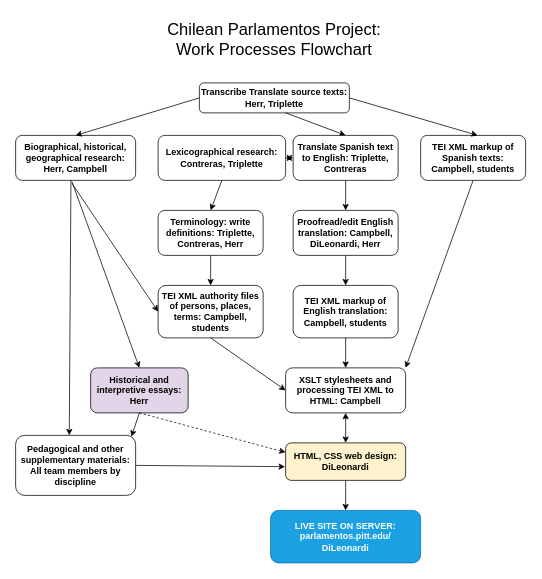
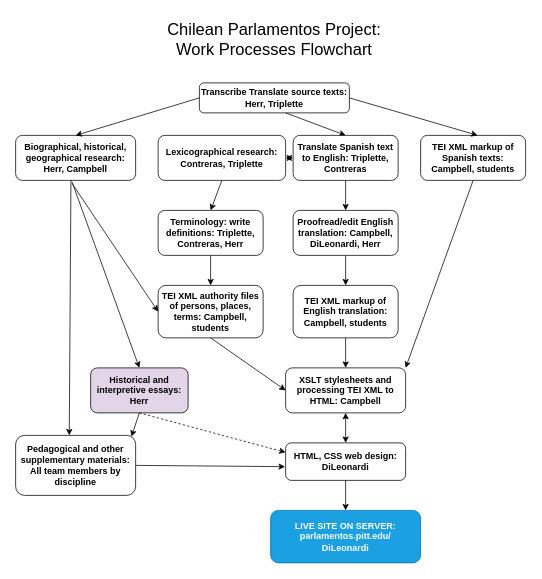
  <mxCell id="0" />
  <mxCell id="1" parent="0" />
  <mxCell id="2" value="Transcribe Translate source texts: Herr, Triplette" style="rounded=1;whiteSpace=wrap;html=1;fontSize=12;glass=0;strokeWidth=1;shadow=0;fontStyle=1;" parent="1" vertex="1"><mxGeometry x="265" y="110" width="200" height="40" as="geometry" /></mxCell>
  <mxCell id="3" value="Lexicographical research: Contreras, Triplette" style="rounded=1;whiteSpace=wrap;html=1;fontSize=12;glass=0;strokeWidth=1;shadow=0;fontStyle=1" parent="1" vertex="1"><mxGeometry x="210" y="180" width="170" height="60" as="geometry" /></mxCell>
  <mxCell id="4" value="&lt;b&gt;Terminology: write definitions: Triplette, Contreras, Herr&lt;/b&gt;" style="rounded=1;whiteSpace=wrap;html=1;fontSize=12;glass=0;strokeWidth=1;shadow=0;" parent="1" vertex="1"><mxGeometry x="210" y="280" width="140" height="60" as="geometry" /></mxCell>
  <mxCell id="5" value="&lt;b&gt;Biographical, historical, geographical research: Herr, Campbell&lt;/b&gt;" style="rounded=1;whiteSpace=wrap;html=1;" vertex="1" parent="1"><mxGeometry x="20" y="180" width="160" height="60" as="geometry" /></mxCell>
  <mxCell id="6" value="Chilean Parlamentos Project: Work Processes Flowchart" style="text;html=1;whiteSpace=wrap;overflow=hidden;rounded=0;fontSize=22;align=center;" vertex="1" parent="1"><mxGeometry x="200" y="20" width="330" height="60" as="geometry" /></mxCell>
  <mxCell id="7" value="" style="endArrow=classic;html=1;rounded=0;entryX=0.5;entryY=0;entryDx=0;entryDy=0;" edge="1" parent="1" target="32"><mxGeometry width="50" height="50" relative="1" as="geometry"><mxPoint x="380" y="150" as="sourcePoint" /><mxPoint x="370" y="130" as="targetPoint" /></mxGeometry></mxCell>
  <mxCell id="8" value="" style="endArrow=classic;html=1;rounded=0;exitX=0;exitY=0.5;exitDx=0;exitDy=0;entryX=0.5;entryY=0;entryDx=0;entryDy=0;" edge="1" parent="1" source="2" target="5"><mxGeometry width="50" height="50" relative="1" as="geometry"><mxPoint x="320" y="180" as="sourcePoint" /><mxPoint x="370" y="130" as="targetPoint" /></mxGeometry></mxCell>
  <mxCell id="9" value="&lt;b&gt;TEI XML markup of Spanish texts: Campbell, students&lt;/b&gt;" style="rounded=1;whiteSpace=wrap;html=1;" vertex="1" parent="1"><mxGeometry x="560" y="180" width="140" height="60" as="geometry" /></mxCell>
  <mxCell id="10" value="" style="endArrow=classic;html=1;rounded=0;exitX=1;exitY=0.5;exitDx=0;exitDy=0;entryX=0.542;entryY=-0.001;entryDx=0;entryDy=0;entryPerimeter=0;" edge="1" parent="1" source="2" target="9"><mxGeometry width="50" height="50" relative="1" as="geometry"><mxPoint x="320" y="180" as="sourcePoint" /><mxPoint x="370" y="130" as="targetPoint" /></mxGeometry></mxCell>
  <mxCell id="11" value="" style="endArrow=classic;startArrow=classic;html=1;rounded=0;exitX=0;exitY=0.5;exitDx=0;exitDy=0;entryX=1;entryY=0.5;entryDx=0;entryDy=0;" edge="1" parent="1" source="32" target="3"><mxGeometry width="50" height="50" relative="1" as="geometry"><mxPoint x="320" y="180" as="sourcePoint" /><mxPoint x="450" y="160" as="targetPoint" /></mxGeometry></mxCell>
  <mxCell id="12" value="" style="endArrow=classic;html=1;rounded=0;exitX=0.5;exitY=1;exitDx=0;exitDy=0;entryX=0.5;entryY=0;entryDx=0;entryDy=0;" edge="1" parent="1" source="3" target="4"><mxGeometry width="50" height="50" relative="1" as="geometry"><mxPoint x="320" y="180" as="sourcePoint" /><mxPoint x="370" y="130" as="targetPoint" /></mxGeometry></mxCell>
  <mxCell id="13" value="&lt;b&gt;TEI XML authority files of persons, places, terms: Campbell, students&lt;/b&gt;" style="rounded=1;whiteSpace=wrap;html=1;" vertex="1" parent="1"><mxGeometry x="210" y="380" width="140" height="70" as="geometry" /></mxCell>
  <mxCell id="14" value="&lt;b&gt;Historical and interpretive essays: Herr&lt;/b&gt;" style="rounded=1;whiteSpace=wrap;html=1;fillColor=#e1d5e7;" vertex="1" parent="1"><mxGeometry x="120" y="490" width="130" height="60" as="geometry" /></mxCell>
  <mxCell id="15" value="" style="endArrow=classic;html=1;rounded=0;exitX=0.5;exitY=1;exitDx=0;exitDy=0;entryX=0.5;entryY=0;entryDx=0;entryDy=0;" edge="1" parent="1" source="4" target="13"><mxGeometry width="50" height="50" relative="1" as="geometry"><mxPoint x="320" y="320" as="sourcePoint" /><mxPoint x="370" y="270" as="targetPoint" /></mxGeometry></mxCell>
  <mxCell id="16" value="&lt;b&gt;TEI XML markup of English translation: Campbell, students&lt;/b&gt;" style="rounded=1;whiteSpace=wrap;html=1;" vertex="1" parent="1"><mxGeometry x="390" y="380" width="140" height="70" as="geometry" /></mxCell>
  <mxCell id="17" value="" style="endArrow=classic;html=1;rounded=0;entryX=0.5;entryY=0;entryDx=0;entryDy=0;" edge="1" parent="1" source="31" target="16"><mxGeometry width="50" height="50" relative="1" as="geometry"><mxPoint x="450" y="274" as="sourcePoint" /><mxPoint x="370" y="290" as="targetPoint" /></mxGeometry></mxCell>
  <mxCell id="18" value="Pedagogical and other supplementary materials: All team members by discipline" style="rounded=1;whiteSpace=wrap;html=1;fontStyle=1" vertex="1" parent="1"><mxGeometry x="20" y="580" width="160" height="80" as="geometry" /></mxCell>
  <mxCell id="19" value="XSLT stylesheets and processing TEI XML to HTML: Campbell" style="rounded=1;whiteSpace=wrap;html=1;fontStyle=1" vertex="1" parent="1"><mxGeometry x="380" y="490" width="160" height="60" as="geometry" /></mxCell>
- <mxCell id="20" value="HTML, CSS web design: DiLeonardi" style="rounded=1;whiteSpace=wrap;html=1;fontStyle=1;fillColor=#fff2cc;" vertex="1" parent="1"><mxGeometry x="380" y="590" width="160" height="50" as="geometry" /></mxCell>
+ <mxCell id="20" value="HTML, CSS web design: DiLeonardi" style="rounded=1;whiteSpace=wrap;html=1;fontStyle=1" vertex="1" parent="1"><mxGeometry x="380" y="590" width="160" height="50" as="geometry" /></mxCell>
  <mxCell id="21" value="" style="endArrow=classic;startArrow=classic;html=1;rounded=0;entryX=0.5;entryY=1;entryDx=0;entryDy=0;exitX=0.5;exitY=0;exitDx=0;exitDy=0;" edge="1" parent="1" source="20" target="19"><mxGeometry width="50" height="50" relative="1" as="geometry"><mxPoint x="320" y="500" as="sourcePoint" /><mxPoint x="370" y="450" as="targetPoint" /></mxGeometry></mxCell>
  <mxCell id="22" value="" style="endArrow=classic;html=1;rounded=0;exitX=0.5;exitY=1;exitDx=0;exitDy=0;" edge="1" parent="1" source="16" target="19"><mxGeometry width="50" height="50" relative="1" as="geometry"><mxPoint x="320" y="500" as="sourcePoint" /><mxPoint x="370" y="450" as="targetPoint" /></mxGeometry></mxCell>
  <mxCell id="23" value="" style="endArrow=classic;html=1;rounded=0;exitX=0.5;exitY=1;exitDx=0;exitDy=0;entryX=0;entryY=0.5;entryDx=0;entryDy=0;" edge="1" parent="1" source="13" target="19"><mxGeometry width="50" height="50" relative="1" as="geometry"><mxPoint x="320" y="500" as="sourcePoint" /><mxPoint x="370" y="450" as="targetPoint" /></mxGeometry></mxCell>
  <mxCell id="24" value="" style="endArrow=classic;html=1;rounded=0;exitX=0.461;exitY=0.994;exitDx=0;exitDy=0;exitPerimeter=0;entryX=0.537;entryY=-0.013;entryDx=0;entryDy=0;entryPerimeter=0;" edge="1" parent="1" source="5"><mxGeometry width="50" height="50" relative="1" as="geometry"><mxPoint x="80" y="238.22" as="sourcePoint" /><mxPoint x="91.52" y="580" as="targetPoint" /></mxGeometry></mxCell>
  <mxCell id="25" value="" style="endArrow=classic;html=1;rounded=0;entryX=1;entryY=0;entryDx=0;entryDy=0;exitX=0.5;exitY=1;exitDx=0;exitDy=0;" edge="1" parent="1" source="9" target="19"><mxGeometry width="50" height="50" relative="1" as="geometry"><mxPoint x="320" y="300" as="sourcePoint" /><mxPoint x="370" y="250" as="targetPoint" /></mxGeometry></mxCell>
  <mxCell id="26" value="" style="endArrow=classic;html=1;rounded=0;entryX=0.5;entryY=0;entryDx=0;entryDy=0;exitX=0.47;exitY=1.034;exitDx=0;exitDy=0;exitPerimeter=0;" edge="1" parent="1" source="5" target="14"><mxGeometry width="50" height="50" relative="1" as="geometry"><mxPoint x="100" y="180" as="sourcePoint" /><mxPoint x="370" y="380" as="targetPoint" /></mxGeometry></mxCell>
  <mxCell id="27" value="" style="endArrow=classic;html=1;rounded=0;entryX=0;entryY=0.5;entryDx=0;entryDy=0;exitX=0.47;exitY=1.068;exitDx=0;exitDy=0;exitPerimeter=0;" edge="1" parent="1" source="5" target="13"><mxGeometry width="50" height="50" relative="1" as="geometry"><mxPoint x="320" y="430" as="sourcePoint" /><mxPoint x="370" y="380" as="targetPoint" /></mxGeometry></mxCell>
  <mxCell id="28" value="" style="endArrow=classic;html=1;rounded=0;exitX=0.5;exitY=1;exitDx=0;exitDy=0;entryX=0.965;entryY=0.021;entryDx=0;entryDy=0;entryPerimeter=0;" edge="1" parent="1" source="14" target="18"><mxGeometry width="50" height="50" relative="1" as="geometry"><mxPoint x="320" y="430" as="sourcePoint" /><mxPoint x="370" y="380" as="targetPoint" /></mxGeometry></mxCell>
  <mxCell id="29" value="" style="endArrow=classic;html=1;rounded=0;exitX=0.5;exitY=1;exitDx=0;exitDy=0;entryX=0;entryY=0.25;entryDx=0;entryDy=0;dashed=1;" edge="1" parent="1" source="14" target="20"><mxGeometry width="50" height="50" relative="1" as="geometry"><mxPoint x="320" y="430" as="sourcePoint" /><mxPoint x="360" y="520" as="targetPoint" /><Array as="points"><mxPoint x="370" y="600" /></Array></mxGeometry></mxCell>
  <mxCell id="30" value="" style="endArrow=classic;html=1;rounded=0;exitX=1;exitY=0.5;exitDx=0;exitDy=0;entryX=-0.005;entryY=0.634;entryDx=0;entryDy=0;entryPerimeter=0;" edge="1" parent="1" source="18" target="20"><mxGeometry width="50" height="50" relative="1" as="geometry"><mxPoint x="320" y="430" as="sourcePoint" /><mxPoint x="370" y="380" as="targetPoint" /></mxGeometry></mxCell>
  <mxCell id="31" value="&lt;b&gt;Proofread/edit English translation: Campbell, DiLeonardi, Herr&lt;/b&gt;" style="rounded=1;whiteSpace=wrap;html=1;" vertex="1" parent="1"><mxGeometry x="390" y="280" width="140" height="60" as="geometry" /></mxCell>
  <mxCell id="32" value="&lt;b&gt;Translate Spanish text to English: Triplette, Contreras&lt;/b&gt;" style="rounded=1;whiteSpace=wrap;html=1;" vertex="1" parent="1"><mxGeometry x="390" y="180" width="140" height="60" as="geometry" /></mxCell>
  <mxCell id="33" value="LIVE SITE ON SERVER:&lt;div&gt;parlamentos.pitt.edu/&lt;/div&gt;&lt;div&gt;DiLeonardi&lt;/div&gt;" style="rounded=1;whiteSpace=wrap;html=1;fontStyle=1;fillColor=#1ba1e2;strokeColor=#006EAF;fontColor=#ffffff;" vertex="1" parent="1"><mxGeometry x="360" y="680" width="200" height="70" as="geometry" /></mxCell>
  <mxCell id="34" value="" style="endArrow=classic;html=1;rounded=0;exitX=0.5;exitY=1;exitDx=0;exitDy=0;entryX=0.5;entryY=0;entryDx=0;entryDy=0;" edge="1" parent="1" source="20" target="33"><mxGeometry width="50" height="50" relative="1" as="geometry"><mxPoint x="320" y="640" as="sourcePoint" /><mxPoint x="390" y="688" as="targetPoint" /></mxGeometry></mxCell>
  <mxCell id="35" value="" style="endArrow=classic;html=1;rounded=0;entryX=0.5;entryY=0;entryDx=0;entryDy=0;exitX=0.5;exitY=1;exitDx=0;exitDy=0;" edge="1" parent="1" source="32" target="31"><mxGeometry width="50" height="50" relative="1" as="geometry"><mxPoint x="320" y="230" as="sourcePoint" /><mxPoint x="370" y="180" as="targetPoint" /></mxGeometry></mxCell>
